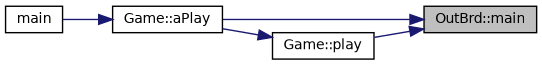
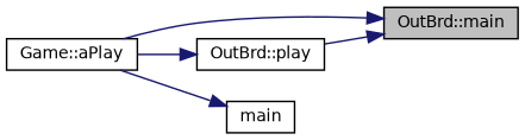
  digraph {
    rankdir=RL
    node [color=black fillcolor=white fontname=Helvetica fontsize=10 shape=record style=filled]
    edge [color=midnightblue dir=back fontname=Helvetica fontsize=10 labelfontname=Helvetica labelfontsize=10 style=solid]
    n1 [fillcolor=grey75 fontcolor=black height=0.2 label="OutBrd::main" width=0.4]
    n2 [height=0.2 label="Game::aPlay" width=0.4]
-   n3 [height=0.2 label="Game::play" width=0.4]
+   n3 [height=0.2 label="OutBrd::play" width=0.4]
    n4 [height=0.2 label=main width=0.4]
    n1 -> n2
    n1 -> n3
-   n2 -> n4
+   n4 -> n2
    n3 -> n2
  }
